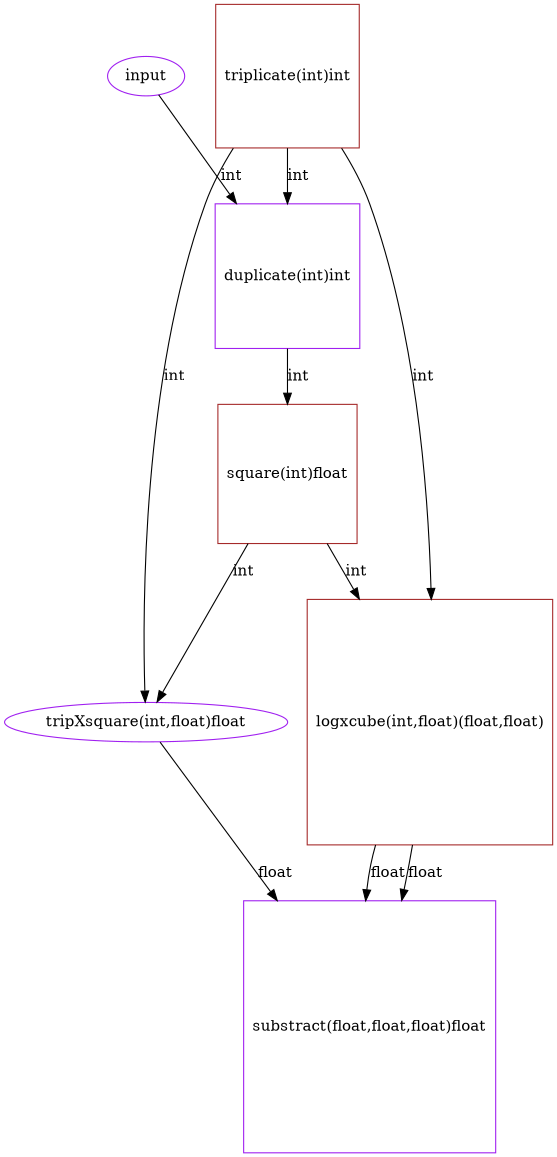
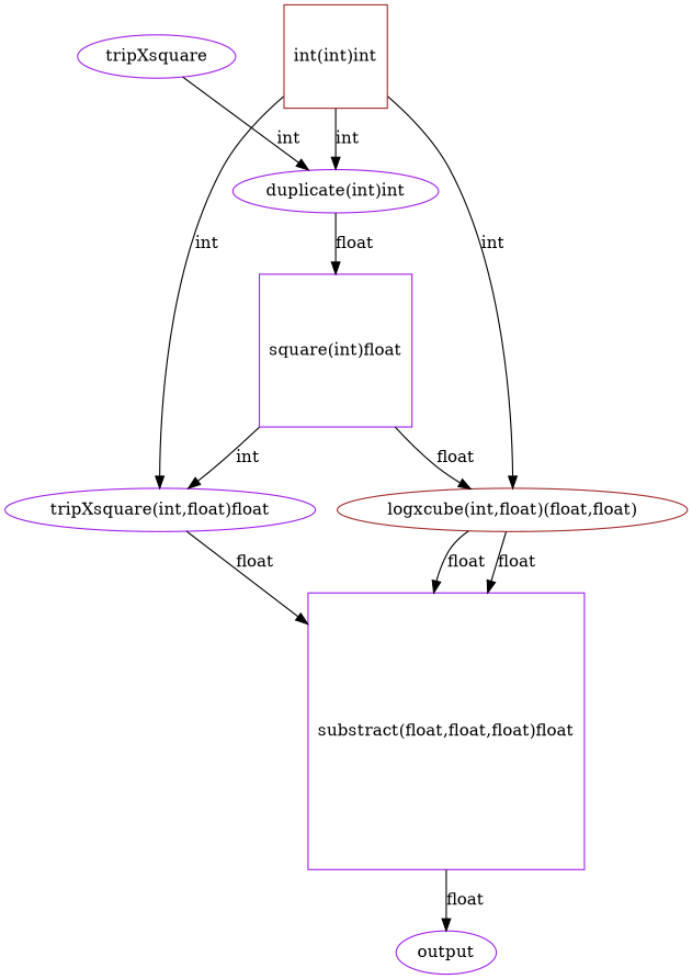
  digraph {
    node [color=purple shape=square]
-   n1 [label="duplicate(int)int"]
-   n2 [color=brown label="square(int)float"]
-   input [shape=""]
-   n4 [color=brown label="triplicate(int)int"]
+   n1 [label="duplicate(int)int" shape=ellipse]
+   n2 [label="square(int)float"]
+   input [label=tripXsquare shape=""]
+   n4 [color=brown label="int(int)int"]
    n5 [label="tripXsquare(int,float)float" shape=ellipse]
-   n6 [color=brown label="logxcube(int,float)(float,float)"]
+   n6 [color=brown label="logxcube(int,float)(float,float)" shape=ellipse]
    n7 [label="substract(float,float,float)float"]
-   n1 -> n2 [label=int]
+   output [shape=""]
+   n1 -> n2 [label=float]
    n2 -> n5 [label=int]
-   n2 -> n6 [label=int]
+   n2 -> n6 [label=float]
    input -> n1 [label=int]
    n4 -> n1 [label=int]
    n4 -> n5 [label=int]
    n4 -> n6 [label=int]
    n5 -> n7 [label=float]
    n6 -> n7 [label=float]
    n6 -> n7 [label=float]
+   n7 -> output [label=float]
  }
